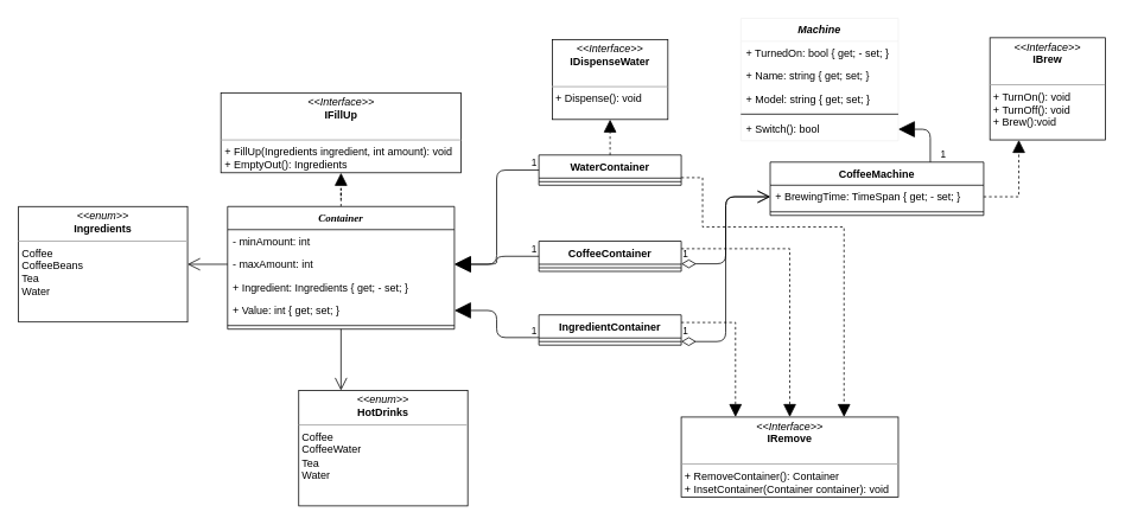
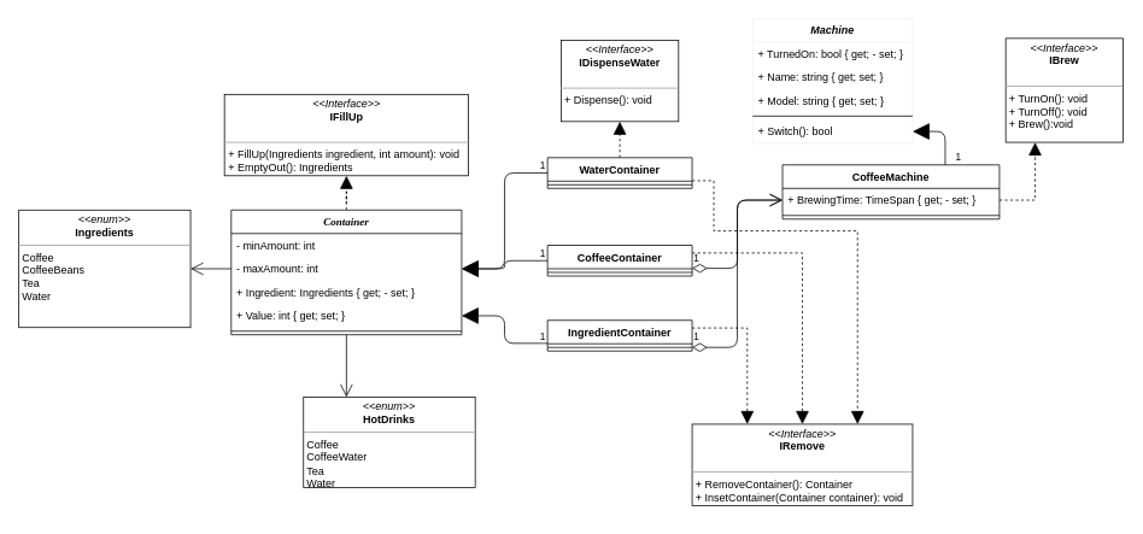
  <mxCell id="0" />
  <mxCell id="1" parent="0" />
  <mxCell id="2" value="CoffeeMachine" style="swimlane;fontStyle=1;align=center;verticalAlign=top;childLayout=stackLayout;horizontal=1;startSize=26;horizontalStack=0;resizeParent=1;resizeParentMax=0;resizeLast=0;collapsible=1;marginBottom=0;" vertex="1" parent="1"><mxGeometry x="865" y="182" width="240" height="60" as="geometry" /></mxCell>
  <mxCell id="3" value="+ BrewingTime: TimeSpan { get; - set; }" style="text;strokeColor=none;fillColor=none;align=left;verticalAlign=top;spacingLeft=4;spacingRight=4;overflow=hidden;rotatable=0;points=[[0,0.5],[1,0.5]];portConstraint=eastwest;" vertex="1" parent="2"><mxGeometry y="26" width="240" height="26" as="geometry" /></mxCell>
  <mxCell id="4" value="" style="line;strokeWidth=1;fillColor=none;align=left;verticalAlign=middle;spacingTop=-1;spacingLeft=3;spacingRight=3;rotatable=0;labelPosition=right;points=[];portConstraint=eastwest;" vertex="1" parent="2"><mxGeometry y="52" width="240" height="8" as="geometry" /></mxCell>
  <mxCell id="5" value="WaterContainer" style="swimlane;fontStyle=1;align=center;verticalAlign=top;childLayout=stackLayout;horizontal=1;startSize=26;horizontalStack=0;resizeParent=1;resizeParentMax=0;resizeLast=0;collapsible=1;marginBottom=0;" vertex="1" parent="1"><mxGeometry x="605" y="174" width="160" height="34" as="geometry" /></mxCell>
  <mxCell id="6" value="" style="line;strokeWidth=1;fillColor=none;align=left;verticalAlign=middle;spacingTop=-1;spacingLeft=3;spacingRight=3;rotatable=0;labelPosition=right;points=[];portConstraint=eastwest;" vertex="1" parent="5"><mxGeometry y="26" width="160" height="8" as="geometry" /></mxCell>
  <mxCell id="7" value="IngredientContainer" style="swimlane;fontStyle=1;align=center;verticalAlign=top;childLayout=stackLayout;horizontal=1;startSize=26;horizontalStack=0;resizeParent=1;resizeParentMax=0;resizeLast=0;collapsible=1;marginBottom=0;" vertex="1" parent="1"><mxGeometry x="605" y="354" width="160" height="34" as="geometry" /></mxCell>
  <mxCell id="8" value="" style="line;strokeWidth=1;fillColor=none;align=left;verticalAlign=middle;spacingTop=-1;spacingLeft=3;spacingRight=3;rotatable=0;labelPosition=right;points=[];portConstraint=eastwest;" vertex="1" parent="7"><mxGeometry y="26" width="160" height="8" as="geometry" /></mxCell>
  <mxCell id="9" value="CoffeeContainer" style="swimlane;fontStyle=1;align=center;verticalAlign=top;childLayout=stackLayout;horizontal=1;startSize=26;horizontalStack=0;resizeParent=1;resizeParentMax=0;resizeLast=0;collapsible=1;marginBottom=0;" vertex="1" parent="1"><mxGeometry x="605" y="271" width="160" height="34" as="geometry" /></mxCell>
  <mxCell id="10" value="" style="line;strokeWidth=1;fillColor=none;align=left;verticalAlign=middle;spacingTop=-1;spacingLeft=3;spacingRight=3;rotatable=0;labelPosition=right;points=[];portConstraint=eastwest;" vertex="1" parent="9"><mxGeometry y="26" width="160" height="8" as="geometry" /></mxCell>
  <mxCell id="11" style="edgeStyle=orthogonalEdgeStyle;rounded=0;orthogonalLoop=1;jettySize=auto;html=1;entryX=0.5;entryY=1;entryDx=0;entryDy=0;endArrow=block;endFill=1;endSize=12;dashed=1;" edge="1" parent="1" source="12" target="20"><mxGeometry relative="1" as="geometry"><mxPoint x="430" y="180" as="targetPoint" /></mxGeometry></mxCell>
  <mxCell id="12" value="Container" style="swimlane;fontStyle=3;align=center;verticalAlign=middle;childLayout=stackLayout;horizontal=1;startSize=26;horizontalStack=0;resizeParent=1;resizeParentMax=0;resizeLast=0;collapsible=1;marginBottom=0;fontFamily=Times New Roman;" vertex="1" parent="1"><mxGeometry x="255" y="232" width="255" height="138" as="geometry" /></mxCell>
  <mxCell id="13" value="- minAmount: int" style="text;strokeColor=none;fillColor=none;align=left;verticalAlign=top;spacingLeft=4;spacingRight=4;overflow=hidden;rotatable=0;points=[[0,0.5],[1,0.5]];portConstraint=eastwest;" vertex="1" parent="12"><mxGeometry y="26" width="255" height="26" as="geometry" /></mxCell>
  <mxCell id="14" value="- maxAmount: int" style="text;strokeColor=none;fillColor=none;align=left;verticalAlign=top;spacingLeft=4;spacingRight=4;overflow=hidden;rotatable=0;points=[[0,0.5],[1,0.5]];portConstraint=eastwest;" vertex="1" parent="12"><mxGeometry y="52" width="255" height="26" as="geometry" /></mxCell>
  <mxCell id="15" value="+ Ingredient: Ingredients { get; - set; }" style="text;strokeColor=none;fillColor=none;align=left;verticalAlign=top;spacingLeft=4;spacingRight=4;overflow=hidden;rotatable=0;points=[[0,0.5],[1,0.5]];portConstraint=eastwest;" vertex="1" parent="12"><mxGeometry y="78" width="255" height="26" as="geometry" /></mxCell>
  <mxCell id="16" value="+ Value: int { get; set; }" style="text;strokeColor=none;fillColor=none;align=left;verticalAlign=top;spacingLeft=4;spacingRight=4;overflow=hidden;rotatable=0;points=[[0,0.5],[1,0.5]];portConstraint=eastwest;" vertex="1" parent="12"><mxGeometry y="104" width="255" height="26" as="geometry" /></mxCell>
  <mxCell id="17" value="" style="line;strokeWidth=1;fillColor=none;align=left;verticalAlign=middle;spacingTop=-1;spacingLeft=3;spacingRight=3;rotatable=0;labelPosition=right;points=[];portConstraint=eastwest;" vertex="1" parent="12"><mxGeometry y="130" width="255" height="8" as="geometry" /></mxCell>
  <mxCell id="18" value="1" style="endArrow=open;html=1;endSize=12;startArrow=diamondThin;startSize=14;startFill=0;edgeStyle=orthogonalEdgeStyle;align=left;verticalAlign=bottom;exitX=1;exitY=0.75;exitDx=0;exitDy=0;entryX=0;entryY=0.5;entryDx=0;entryDy=0;" edge="1" parent="1" source="9" target="3"><mxGeometry x="-1" y="3" relative="1" as="geometry"><mxPoint x="765" y="318" as="sourcePoint" /><mxPoint x="905" y="354" as="targetPoint" /></mxGeometry></mxCell>
  <mxCell id="19" value="1" style="endArrow=open;html=1;endSize=12;startArrow=diamondThin;startSize=14;startFill=0;edgeStyle=orthogonalEdgeStyle;align=left;verticalAlign=bottom;entryX=0;entryY=0.5;entryDx=0;entryDy=0;" edge="1" parent="1" source="8" target="3"><mxGeometry x="-1" y="3" relative="1" as="geometry"><mxPoint x="765" y="393" as="sourcePoint" /><mxPoint x="885" y="241" as="targetPoint" /></mxGeometry></mxCell>
  <mxCell id="20" value="&lt;p style=&quot;margin: 0px ; margin-top: 4px ; text-align: center&quot;&gt;&lt;i&gt;&amp;lt;&amp;lt;Interface&amp;gt;&amp;gt;&lt;/i&gt;&lt;br&gt;&lt;b&gt;IFillUp&lt;/b&gt;&lt;/p&gt;&lt;br&gt;&lt;hr size=&quot;1&quot;&gt;&lt;p style=&quot;margin: 0px ; margin-left: 4px&quot;&gt;+ FillUp(Ingredients ingredient, int amount): void&lt;/p&gt;&lt;p style=&quot;margin: 0px ; margin-left: 4px&quot;&gt;+ EmptyOut(): Ingredients&lt;/p&gt;" style="verticalAlign=top;align=left;overflow=fill;fontSize=12;fontFamily=Helvetica;html=1;" vertex="1" parent="1"><mxGeometry x="247.5" y="104" width="270" height="90" as="geometry" /></mxCell>
  <mxCell id="21" value="&lt;p style=&quot;margin: 0px ; margin-top: 4px ; text-align: center&quot;&gt;&lt;i&gt;&amp;lt;&amp;lt;enum&amp;gt;&amp;gt;&lt;/i&gt;&lt;br&gt;&lt;b&gt;Ingredients&lt;/b&gt;&lt;/p&gt;&lt;hr size=&quot;1&quot;&gt;&lt;p style=&quot;margin: 0px ; margin-left: 4px&quot;&gt;Coffee&lt;/p&gt;&lt;p style=&quot;margin: 0px ; margin-left: 4px&quot;&gt;CoffeeBeans&lt;/p&gt;&lt;p style=&quot;margin: 0px ; margin-left: 4px&quot;&gt;Tea&lt;/p&gt;&lt;p style=&quot;margin: 0px ; margin-left: 4px&quot;&gt;Water&lt;/p&gt;" style="verticalAlign=top;align=left;overflow=fill;fontSize=12;fontFamily=Helvetica;html=1;" vertex="1" parent="1"><mxGeometry x="20" y="232" width="190" height="130" as="geometry" /></mxCell>
  <mxCell id="22" value="" style="endArrow=open;endFill=1;endSize=12;html=1;entryX=1;entryY=0.5;entryDx=0;entryDy=0;exitX=0;exitY=0.5;exitDx=0;exitDy=0;" edge="1" parent="1" source="14" target="21"><mxGeometry width="160" relative="1" as="geometry"><mxPoint x="65" y="384" as="sourcePoint" /><mxPoint x="225" y="384" as="targetPoint" /></mxGeometry></mxCell>
  <mxCell id="23" value="" style="endArrow=block;endFill=1;html=1;edgeStyle=orthogonalEdgeStyle;align=left;verticalAlign=top;endSize=16;entryX=1;entryY=0.5;entryDx=0;entryDy=0;exitX=0;exitY=0.5;exitDx=0;exitDy=0;" edge="1" parent="1" source="9" target="14"><mxGeometry x="-0.223" relative="1" as="geometry"><mxPoint x="605" y="318" as="sourcePoint" /><mxPoint x="510" y="323" as="targetPoint" /><mxPoint as="offset" /></mxGeometry></mxCell>
  <mxCell id="24" value="1" style="edgeLabel;resizable=0;html=1;align=left;verticalAlign=bottom;" connectable="0" vertex="1" parent="23"><mxGeometry x="-1" relative="1" as="geometry"><mxPoint x="-10" as="offset" /></mxGeometry></mxCell>
  <mxCell id="25" value="" style="endArrow=block;endFill=1;html=1;edgeStyle=orthogonalEdgeStyle;align=left;verticalAlign=top;endSize=16;entryX=1;entryY=0.5;entryDx=0;entryDy=0;exitX=0;exitY=0.5;exitDx=0;exitDy=0;" edge="1" parent="1" source="5" target="14"><mxGeometry x="-0.223" relative="1" as="geometry"><mxPoint x="605" y="221" as="sourcePoint" /><mxPoint x="517.5" y="464" as="targetPoint" /><mxPoint as="offset" /></mxGeometry></mxCell>
  <mxCell id="26" value="1" style="edgeLabel;resizable=0;html=1;align=left;verticalAlign=bottom;" connectable="0" vertex="1" parent="25"><mxGeometry x="-1" relative="1" as="geometry"><mxPoint x="-10" as="offset" /></mxGeometry></mxCell>
  <mxCell id="27" value="" style="endArrow=block;endFill=1;html=1;edgeStyle=orthogonalEdgeStyle;align=left;verticalAlign=top;endSize=16;entryX=1;entryY=0.5;entryDx=0;entryDy=0;exitX=0;exitY=0.75;exitDx=0;exitDy=0;" edge="1" parent="1" source="7" target="16"><mxGeometry x="-0.223" relative="1" as="geometry"><mxPoint x="605" y="369" as="sourcePoint" /><mxPoint x="517.5" y="474" as="targetPoint" /><mxPoint as="offset" /></mxGeometry></mxCell>
  <mxCell id="28" value="1" style="edgeLabel;resizable=0;html=1;align=left;verticalAlign=bottom;" connectable="0" vertex="1" parent="27"><mxGeometry x="-1" relative="1" as="geometry"><mxPoint x="-10" as="offset" /></mxGeometry></mxCell>
  <mxCell id="29" value="&lt;p style=&quot;margin: 4px 0px 0px&quot;&gt;&lt;/p&gt;&lt;div style=&quot;text-align: center&quot;&gt;&lt;i&gt;&amp;lt;&amp;lt;Interface&amp;gt;&amp;gt;&lt;/i&gt;&lt;/div&gt;&lt;div style=&quot;text-align: center&quot;&gt;&lt;b&gt;IDispenseWater&lt;/b&gt;&lt;/div&gt;&lt;br&gt;&lt;hr size=&quot;1&quot;&gt;&lt;p style=&quot;margin: 0px ; margin-left: 4px&quot;&gt;+ Dispense(): void&lt;/p&gt;" style="verticalAlign=top;align=left;overflow=fill;fontSize=12;fontFamily=Helvetica;html=1;" vertex="1" parent="1"><mxGeometry x="620" y="44" width="130" height="90" as="geometry" /></mxCell>
  <mxCell id="30" value="" style="endArrow=block;dashed=1;endFill=1;endSize=12;html=1;entryX=0.5;entryY=1;entryDx=0;entryDy=0;exitX=0.5;exitY=0;exitDx=0;exitDy=0;" edge="1" parent="1" source="5" target="29"><mxGeometry width="160" relative="1" as="geometry"><mxPoint x="445" y="274" as="sourcePoint" /><mxPoint x="605" y="274" as="targetPoint" /></mxGeometry></mxCell>
  <mxCell id="31" value="Machine" style="swimlane;fontStyle=3;align=center;verticalAlign=top;childLayout=stackLayout;horizontal=1;startSize=26;horizontalStack=0;resizeParent=1;resizeParentMax=0;resizeLast=0;collapsible=1;marginBottom=0;strokeColor=#f0f0f0;" vertex="1" parent="1"><mxGeometry x="832" y="20" width="177" height="138" as="geometry" /></mxCell>
  <mxCell id="32" value="+ TurnedOn: bool { get; - set; }" style="text;strokeColor=none;fillColor=none;align=left;verticalAlign=top;spacingLeft=4;spacingRight=4;overflow=hidden;rotatable=0;points=[[0,0.5],[1,0.5]];portConstraint=eastwest;" vertex="1" parent="31"><mxGeometry y="26" width="177" height="26" as="geometry" /></mxCell>
  <mxCell id="33" value="+ Name: string { get; set; }" style="text;strokeColor=none;fillColor=none;align=left;verticalAlign=top;spacingLeft=4;spacingRight=4;overflow=hidden;rotatable=0;points=[[0,0.5],[1,0.5]];portConstraint=eastwest;" vertex="1" parent="31"><mxGeometry y="52" width="177" height="26" as="geometry" /></mxCell>
  <mxCell id="34" value="+ Model: string { get; set; }" style="text;strokeColor=none;fillColor=none;align=left;verticalAlign=top;spacingLeft=4;spacingRight=4;overflow=hidden;rotatable=0;points=[[0,0.5],[1,0.5]];portConstraint=eastwest;" vertex="1" parent="31"><mxGeometry y="78" width="177" height="26" as="geometry" /></mxCell>
  <mxCell id="35" value="" style="line;strokeWidth=1;fillColor=none;align=left;verticalAlign=middle;spacingTop=-1;spacingLeft=3;spacingRight=3;rotatable=0;labelPosition=right;points=[];portConstraint=eastwest;" vertex="1" parent="31"><mxGeometry y="104" width="177" height="8" as="geometry" /></mxCell>
  <mxCell id="36" value="+ Switch(): bool" style="text;strokeColor=none;fillColor=none;align=left;verticalAlign=top;spacingLeft=4;spacingRight=4;overflow=hidden;rotatable=0;points=[[0,0.5],[1,0.5]];portConstraint=eastwest;" vertex="1" parent="31"><mxGeometry y="112" width="177" height="26" as="geometry" /></mxCell>
  <mxCell id="37" value="" style="endArrow=block;endFill=1;html=1;edgeStyle=orthogonalEdgeStyle;align=left;verticalAlign=top;endSize=16;entryX=1;entryY=0.5;entryDx=0;entryDy=0;exitX=0.75;exitY=0;exitDx=0;exitDy=0;" edge="1" parent="1" source="2" target="36"><mxGeometry x="-0.223" relative="1" as="geometry"><mxPoint x="1150" y="111" as="sourcePoint" /><mxPoint x="1055" y="187" as="targetPoint" /><mxPoint as="offset" /></mxGeometry></mxCell>
  <mxCell id="38" value="1" style="edgeLabel;resizable=0;html=1;align=left;verticalAlign=bottom;" connectable="0" vertex="1" parent="37"><mxGeometry x="-1" relative="1" as="geometry"><mxPoint x="10" as="offset" /></mxGeometry></mxCell>
  <mxCell id="39" value="&lt;p style=&quot;margin: 4px 0px 0px&quot;&gt;&lt;/p&gt;&lt;div style=&quot;text-align: center&quot;&gt;&lt;i&gt;&amp;lt;&amp;lt;Interface&amp;gt;&amp;gt;&lt;/i&gt;&lt;/div&gt;&lt;div style=&quot;text-align: center&quot;&gt;&lt;b&gt;IBrew&lt;/b&gt;&lt;/div&gt;&lt;br&gt;&lt;hr size=&quot;1&quot;&gt;&lt;p style=&quot;margin: 0px ; margin-left: 4px&quot;&gt;+ TurnOn(): void&lt;/p&gt;&lt;p style=&quot;margin: 0px ; margin-left: 4px&quot;&gt;+ TurnOff(): void&lt;/p&gt;&lt;p style=&quot;margin: 0px ; margin-left: 4px&quot;&gt;+ Brew():void&amp;nbsp;&lt;/p&gt;" style="verticalAlign=top;align=left;overflow=fill;fontSize=12;fontFamily=Helvetica;html=1;" vertex="1" parent="1"><mxGeometry x="1112" y="42" width="130" height="115" as="geometry" /></mxCell>
  <mxCell id="40" style="edgeStyle=orthogonalEdgeStyle;rounded=0;orthogonalLoop=1;jettySize=auto;html=1;entryX=0.25;entryY=1;entryDx=0;entryDy=0;endArrow=block;endFill=1;endSize=12;dashed=1;exitX=1;exitY=0.5;exitDx=0;exitDy=0;" edge="1" parent="1" source="3" target="39"><mxGeometry relative="1" as="geometry"><mxPoint x="1175" y="223" as="sourcePoint" /><mxPoint x="1175" y="185" as="targetPoint" /></mxGeometry></mxCell>
  <mxCell id="41" value="&lt;p style=&quot;margin: 4px 0px 0px&quot;&gt;&lt;/p&gt;&lt;div style=&quot;text-align: center&quot;&gt;&lt;i&gt;&amp;lt;&amp;lt;Interface&amp;gt;&amp;gt;&lt;/i&gt;&lt;/div&gt;&lt;div style=&quot;text-align: center&quot;&gt;&lt;b&gt;IRemove&lt;/b&gt;&lt;/div&gt;&lt;br&gt;&lt;hr size=&quot;1&quot;&gt;&lt;p style=&quot;margin: 0px ; margin-left: 4px&quot;&gt;+ RemoveContainer(): Container&lt;/p&gt;&lt;p style=&quot;margin: 0px ; margin-left: 4px&quot;&gt;+ InsetContainer(Container container): void&lt;/p&gt;" style="verticalAlign=top;align=left;overflow=fill;fontSize=12;fontFamily=Helvetica;html=1;" vertex="1" parent="1"><mxGeometry x="765" y="469" width="244" height="90" as="geometry" /></mxCell>
  <mxCell id="42" style="edgeStyle=orthogonalEdgeStyle;rounded=0;orthogonalLoop=1;jettySize=auto;html=1;entryX=0.25;entryY=0;entryDx=0;entryDy=0;endArrow=block;endFill=1;endSize=12;dashed=1;exitX=1;exitY=0.25;exitDx=0;exitDy=0;" edge="1" parent="1" source="7" target="41"><mxGeometry relative="1" as="geometry"><mxPoint x="1118" y="234" as="sourcePoint" /><mxPoint x="1157.5" y="170" as="targetPoint" /></mxGeometry></mxCell>
  <mxCell id="43" style="edgeStyle=orthogonalEdgeStyle;rounded=0;orthogonalLoop=1;jettySize=auto;html=1;entryX=0.5;entryY=0;entryDx=0;entryDy=0;endArrow=block;endFill=1;endSize=12;dashed=1;exitX=1;exitY=0.25;exitDx=0;exitDy=0;" edge="1" parent="1" source="9" target="41"><mxGeometry relative="1" as="geometry"><mxPoint x="758" y="280" as="sourcePoint" /><mxPoint x="1170.5" y="183" as="targetPoint" /></mxGeometry></mxCell>
  <mxCell id="44" style="edgeStyle=orthogonalEdgeStyle;rounded=0;orthogonalLoop=1;jettySize=auto;html=1;endArrow=block;endFill=1;endSize=12;dashed=1;exitX=1;exitY=0.75;exitDx=0;exitDy=0;entryX=0.75;entryY=0;entryDx=0;entryDy=0;" edge="1" parent="1" source="5" target="41"><mxGeometry relative="1" as="geometry"><mxPoint x="1144" y="260" as="sourcePoint" /><mxPoint x="872" y="462" as="targetPoint" /><Array as="points"><mxPoint x="789" y="199" /><mxPoint x="789" y="255" /><mxPoint x="948" y="255" /></Array></mxGeometry></mxCell>
- <mxCell id="45" value="&lt;p style=&quot;margin: 0px ; margin-top: 4px ; text-align: center&quot;&gt;&lt;i&gt;&amp;lt;&amp;lt;enum&amp;gt;&amp;gt;&lt;/i&gt;&lt;br&gt;&lt;b&gt;HotDrinks&lt;/b&gt;&lt;/p&gt;&lt;hr size=&quot;1&quot;&gt;&lt;p style=&quot;margin: 0px ; margin-left: 4px&quot;&gt;Coffee&lt;/p&gt;&lt;p style=&quot;margin: 0px ; margin-left: 4px&quot;&gt;&lt;span&gt;CoffeeWater&lt;/span&gt;&lt;br&gt;&lt;/p&gt;&lt;p style=&quot;margin: 0px ; margin-left: 4px&quot;&gt;Tea&lt;/p&gt;&lt;p style=&quot;margin: 0px ; margin-left: 4px&quot;&gt;Water&lt;/p&gt;" style="verticalAlign=top;align=left;overflow=fill;fontSize=12;fontFamily=Helvetica;html=1;" vertex="1" parent="1"><mxGeometry x="335" y="439" width="190" height="130" as="geometry" /></mxCell>
+ <mxCell id="45" value="&lt;p style=&quot;margin: 0px ; margin-top: 4px ; text-align: center&quot;&gt;&lt;i&gt;&amp;lt;&amp;lt;enum&amp;gt;&amp;gt;&lt;/i&gt;&lt;br&gt;&lt;b&gt;HotDrinks&lt;/b&gt;&lt;/p&gt;&lt;hr size=&quot;1&quot;&gt;&lt;p style=&quot;margin: 0px ; margin-left: 4px&quot;&gt;Coffee&lt;/p&gt;&lt;p style=&quot;margin: 0px ; margin-left: 4px&quot;&gt;&lt;span&gt;CoffeeWater&lt;/span&gt;&lt;br&gt;&lt;/p&gt;&lt;p style=&quot;margin: 0px ; margin-left: 4px&quot;&gt;Tea&lt;/p&gt;&lt;p style=&quot;margin: 0px ; margin-left: 4px&quot;&gt;Water&lt;/p&gt;" style="verticalAlign=top;align=left;overflow=fill;fontSize=12;fontFamily=Helvetica;html=1;" vertex="1" parent="1"><mxGeometry x="335" y="439" width="190" height="100" as="geometry" /></mxCell>
  <mxCell id="46" value="" style="endArrow=open;endFill=1;endSize=12;html=1;fontFamily=Times New Roman;entryX=0.25;entryY=0;entryDx=0;entryDy=0;" edge="1" parent="1" source="17" target="45"><mxGeometry width="160" relative="1" as="geometry"><mxPoint x="218" y="425" as="sourcePoint" /><mxPoint x="378" y="425" as="targetPoint" /></mxGeometry></mxCell>
